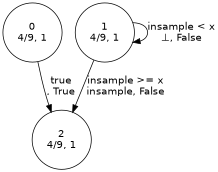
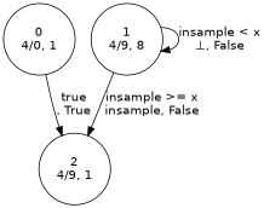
  digraph {
    fontname="DejaVu Sans"
    rankdir=TB
    node [fontname="DejaVu Sans" shape=circle]
    edge [fontname="DejaVu Sans"]
-   n1 [label="0\n4/9, 1"]
+   n1 [label="0\n4/0, 1"]
    n2 [label="2\n4/9, 1"]
-   n3 [label="1\n4/9, 1"]
+   n3 [label="1\n4/9, 8"]
    n1 -> n2 [label="true\n, True"]
    n3 -> n2 [label="insample >= x\ninsample, False"]
    n3 -> n3 [label="insample < x\n⊥, False"]
  }
